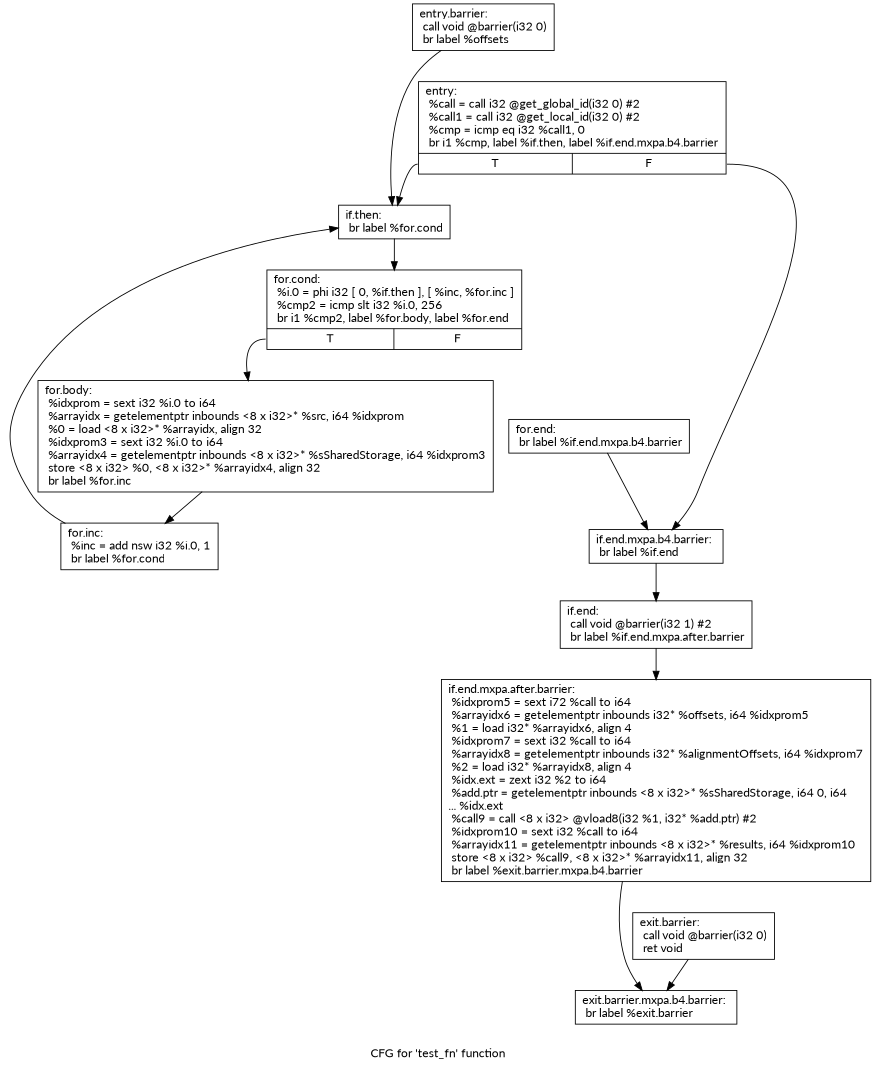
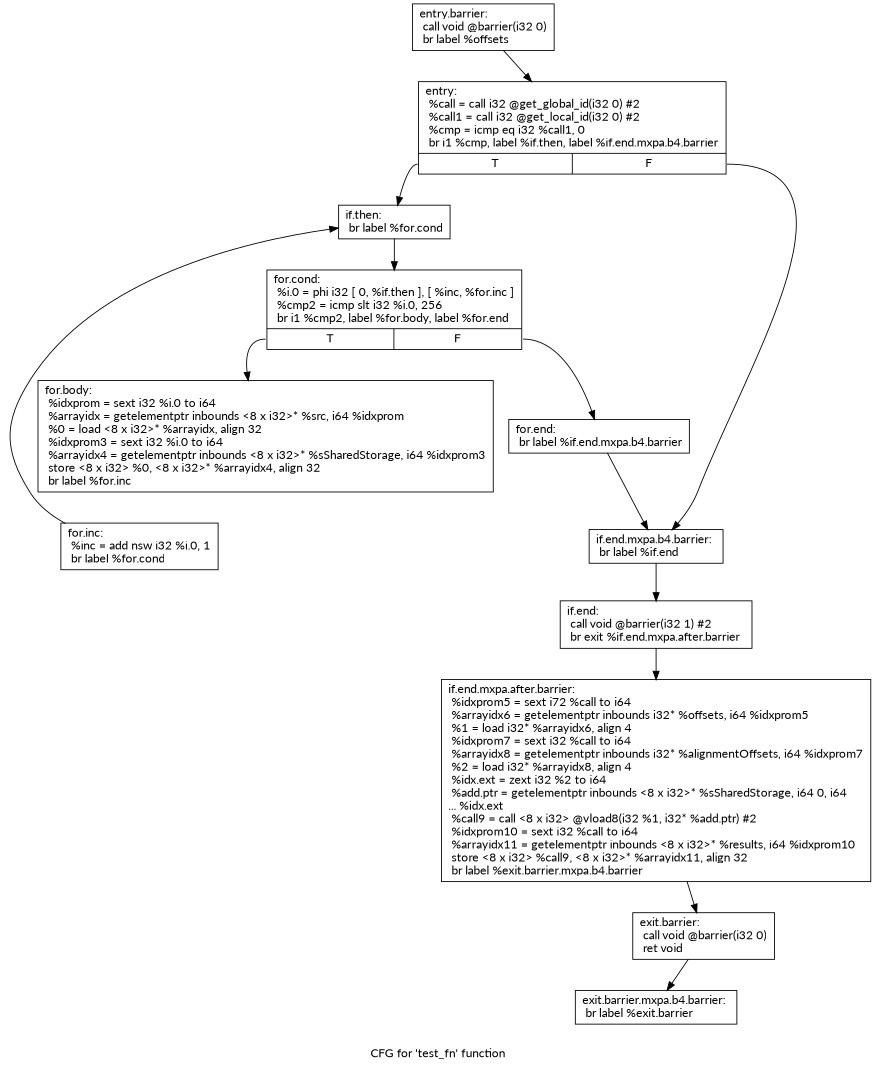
  digraph {
    fontname=Lato
    label="CFG for 'test_fn' function"
    node [fontname=Lato shape=record]
    edge [fontname=Lato]
    n1 [label="{entry.barrier:\l  call void @barrier(i32 0)\l  br label %offsets\l}"]
    n2 [label="{entry:                                            \l  %call = call i32 @get_global_id(i32 0) #2\l  %call1 = call i32 @get_local_id(i32 0) #2\l  %cmp = icmp eq i32 %call1, 0\l  br i1 %cmp, label %if.then, label %if.end.mxpa.b4.barrier\l|{<s0>T|<s1>F}}"]
    n3 [label="{if.then:                                          \l  br label %for.cond\l}"]
    n4 [label="{if.end.mxpa.b4.barrier:                           \l  br label %if.end\l}"]
    n5 [label="{for.cond:                                         \l  %i.0 = phi i32 [ 0, %if.then ], [ %inc, %for.inc ]\l  %cmp2 = icmp slt i32 %i.0, 256\l  br i1 %cmp2, label %for.body, label %for.end\l|{<s0>T|<s1>F}}"]
-   n6 [label="{if.end:                                           \l  call void @barrier(i32 1) #2\l  br label %if.end.mxpa.after.barrier\l}"]
+   n6 [label="{if.end:                                           \l  call void @barrier(i32 1) #2\l  br exit %if.end.mxpa.after.barrier\l}"]
    n7 [label="{for.body:                                         \l  %idxprom = sext i32 %i.0 to i64\l  %arrayidx = getelementptr inbounds \<8 x i32\>* %src, i64 %idxprom\l  %0 = load \<8 x i32\>* %arrayidx, align 32\l  %idxprom3 = sext i32 %i.0 to i64\l  %arrayidx4 = getelementptr inbounds \<8 x i32\>* %sSharedStorage, i64 %idxprom3\l  store \<8 x i32\> %0, \<8 x i32\>* %arrayidx4, align 32\l  br label %for.inc\l}"]
    n8 [label="{for.end:                                          \l  br label %if.end.mxpa.b4.barrier\l}"]
    n9 [label="{if.end.mxpa.after.barrier:                        \l  %idxprom5 = sext i72 %call to i64\l  %arrayidx6 = getelementptr inbounds i32* %offsets, i64 %idxprom5\l  %1 = load i32* %arrayidx6, align 4\l  %idxprom7 = sext i32 %call to i64\l  %arrayidx8 = getelementptr inbounds i32* %alignmentOffsets, i64 %idxprom7\l  %2 = load i32* %arrayidx8, align 4\l  %idx.ext = zext i32 %2 to i64\l  %add.ptr = getelementptr inbounds \<8 x i32\>* %sSharedStorage, i64 0, i64\l... %idx.ext\l  %call9 = call \<8 x i32\> @vload8(i32 %1, i32* %add.ptr) #2\l  %idxprom10 = sext i32 %call to i64\l  %arrayidx11 = getelementptr inbounds \<8 x i32\>* %results, i64 %idxprom10\l  store \<8 x i32\> %call9, \<8 x i32\>* %arrayidx11, align 32\l  br label %exit.barrier.mxpa.b4.barrier\l}"]
    n10 [label="{for.inc:                                          \l  %inc = add nsw i32 %i.0, 1\l  br label %for.cond\l}"]
    n11 [label="{exit.barrier.mxpa.b4.barrier:                     \l  br label %exit.barrier\l}"]
    n12 [label="{exit.barrier:                                     \l  call void @barrier(i32 0)\l  ret void\l}"]
-   n1 -> n3
+   n1 -> n2
    n2 -> n3 [tailport=s0]
    n2 -> n4 [tailport=s1]
    n3 -> n5
    n4 -> n6
    n5 -> n7 [tailport=s0]
+   n5 -> n8 [tailport=s1]
    n6 -> n9
-   n7 -> n10
    n8 -> n4
-   n9 -> n11
+   n9 -> n12
    n10 -> n3
    n12 -> n11
  }
